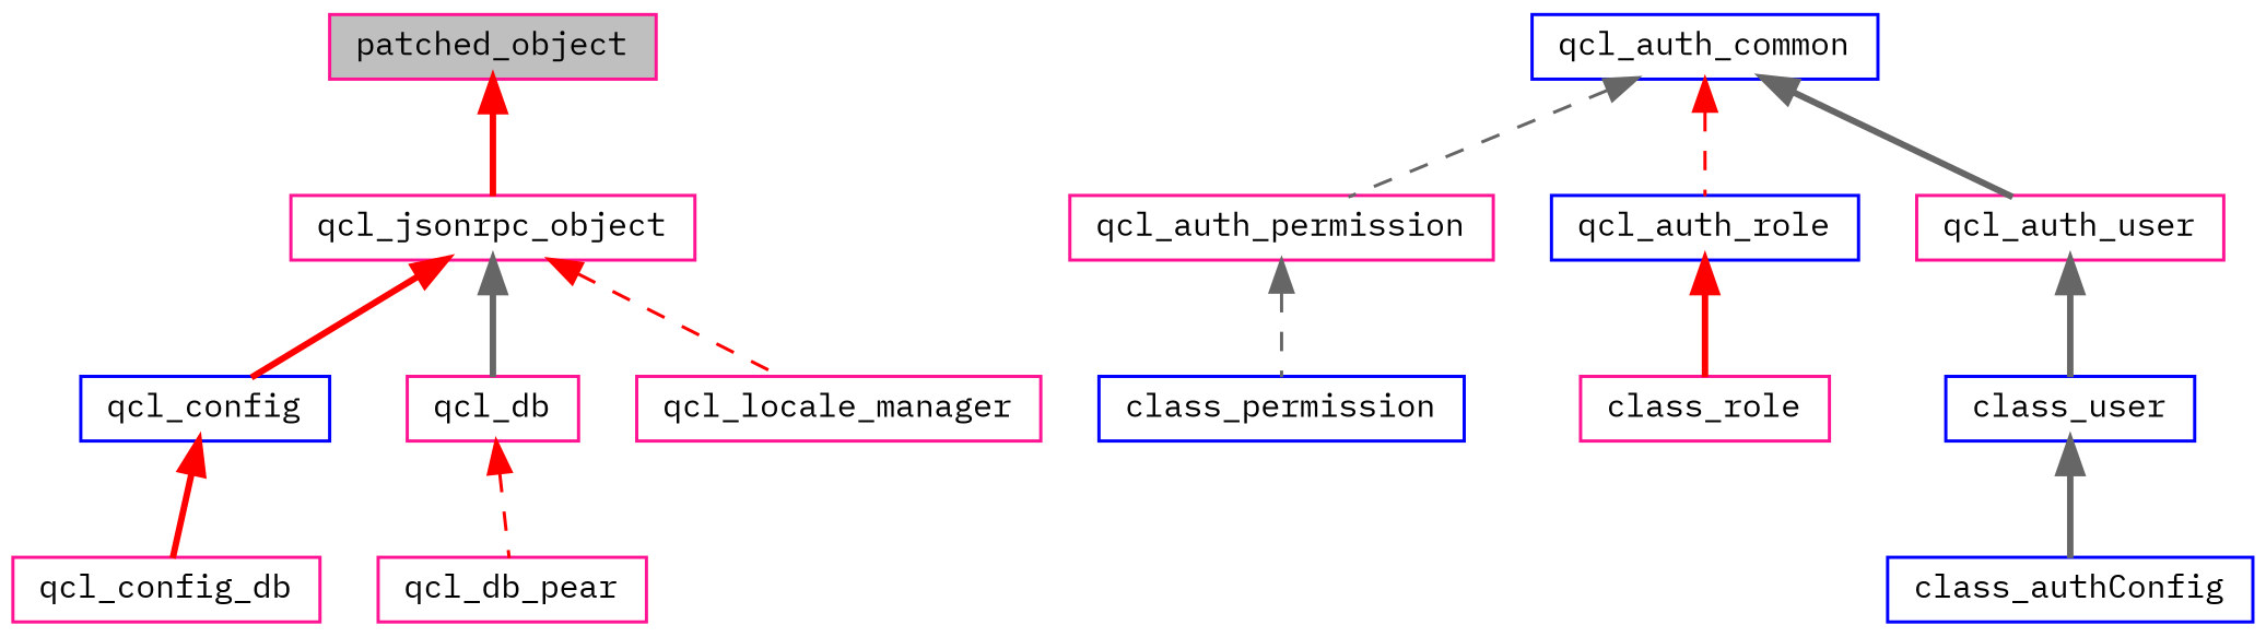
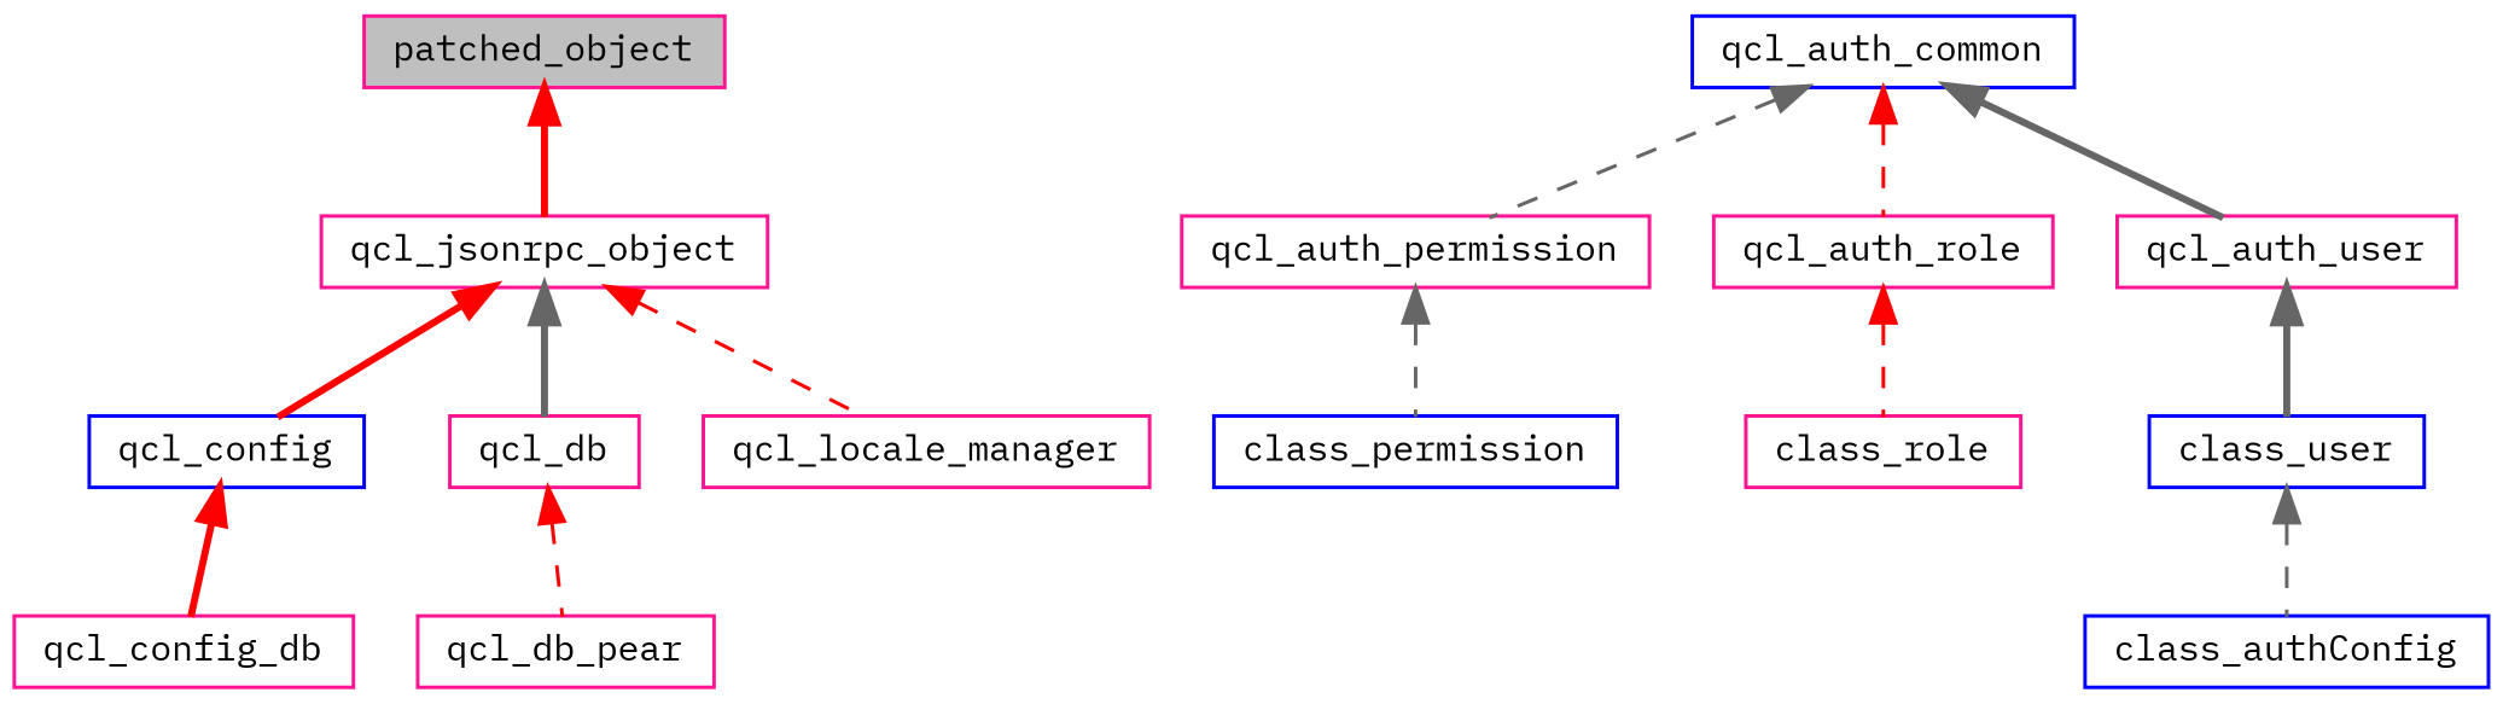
  digraph {
    fontname="IBM Plex Mono"
    node [color=deeppink fillcolor=white fontname="IBM Plex Mono" fontsize=10 shape=record style=filled]
    edge [color=red dir=back fontname="IBM Plex Mono" fontsize=10 labelfontname="FreeSans.ttf" labelfontsize=10 style=dashed]
    n1 [fillcolor=grey75 fontcolor=black height=0.2 label=patched_object width=0.4]
    n2 [height=0.2 label=qcl_jsonrpc_object width=0.4]
    n3 [color=blue height=0.2 label=qcl_config width=0.4]
    n4 [height=0.2 label=qcl_db width=0.4]
    n5 [height=0.2 label=qcl_locale_manager width=0.4]
    n6 [color=blue height=0.2 label=qcl_auth_common width=0.4]
    n7 [height=0.2 label=qcl_auth_permission width=0.4]
-   n8 [color=blue height=0.2 label=qcl_auth_role width=0.4]
+   n8 [height=0.2 label=qcl_auth_role width=0.4]
    n9 [height=0.2 label=qcl_auth_user width=0.4]
    n10 [height=0.2 label=qcl_config_db width=0.4]
    n11 [height=0.2 label=qcl_db_pear width=0.4]
    n12 [color=blue height=0.2 label=class_permission width=0.4]
    n13 [height=0.2 label=class_role width=0.4]
    n14 [color=blue height=0.2 label=class_user width=0.4]
    n15 [color=blue height=0.2 label=class_authConfig width=0.4]
    n1 -> n2 [style=bold]
    n2 -> n3 [style=bold]
    n2 -> n4 [color=gray40 style=bold]
    n2 -> n5
    n3 -> n10 [style=bold]
    n4 -> n11
    n6 -> n7 [color=gray40]
    n6 -> n8
    n6 -> n9 [color=gray40 style=bold]
    n7 -> n12 [color=gray40]
-   n8 -> n13 [style=bold]
+   n8 -> n13
    n9 -> n14 [color=gray40 style=bold]
-   n14 -> n15 [color=gray40 style=bold]
+   n14 -> n15 [color=gray40]
  }
